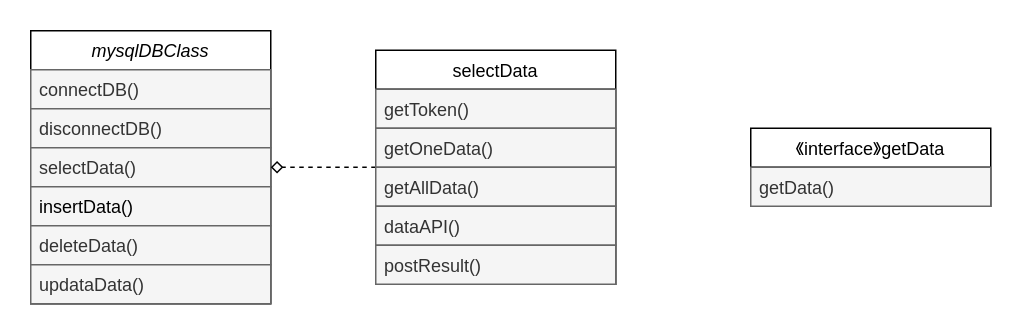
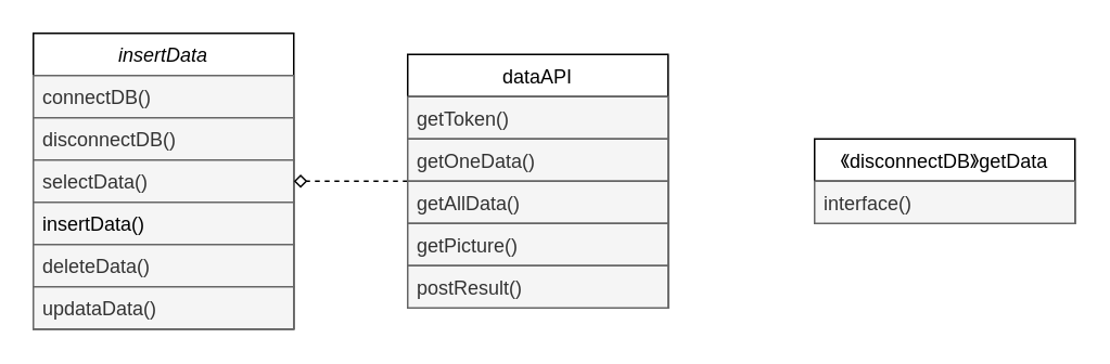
  <mxCell id="0" />
  <mxCell id="1" parent="0" />
- <mxCell id="2" value="mysqlDBClass" style="swimlane;fontStyle=2;align=center;verticalAlign=top;childLayout=stackLayout;horizontal=1;startSize=26;horizontalStack=0;resizeParent=1;resizeLast=0;collapsible=1;marginBottom=0;rounded=0;shadow=0;strokeWidth=1;" vertex="1" parent="1"><mxGeometry x="20" y="20" width="160" height="182" as="geometry"><mxRectangle x="230" y="140" width="160" height="26" as="alternateBounds" /></mxGeometry></mxCell>
+ <mxCell id="2" value="insertData" style="swimlane;fontStyle=2;align=center;verticalAlign=top;childLayout=stackLayout;horizontal=1;startSize=26;horizontalStack=0;resizeParent=1;resizeLast=0;collapsible=1;marginBottom=0;rounded=0;shadow=0;strokeWidth=1;" vertex="1" parent="1"><mxGeometry x="20" y="20" width="160" height="182" as="geometry"><mxRectangle x="230" y="140" width="160" height="26" as="alternateBounds" /></mxGeometry></mxCell>
  <mxCell id="3" value="connectDB()" style="text;align=left;verticalAlign=top;spacingLeft=4;spacingRight=4;overflow=hidden;rotatable=0;points=[[0,0.5],[1,0.5]];portConstraint=eastwest;fillColor=#f5f5f5;fontColor=#333333;strokeColor=#666666;" vertex="1" parent="2"><mxGeometry y="26" width="160" height="26" as="geometry" /></mxCell>
  <mxCell id="4" value="disconnectDB()" style="text;align=left;verticalAlign=top;spacingLeft=4;spacingRight=4;overflow=hidden;rotatable=0;points=[[0,0.5],[1,0.5]];portConstraint=eastwest;rounded=0;shadow=0;html=0;fillColor=#f5f5f5;fontColor=#333333;strokeColor=#666666;" vertex="1" parent="2"><mxGeometry y="52" width="160" height="26" as="geometry" /></mxCell>
  <mxCell id="5" value="selectData()" style="text;align=left;verticalAlign=top;spacingLeft=4;spacingRight=4;overflow=hidden;rotatable=0;points=[[0,0.5],[1,0.5]];portConstraint=eastwest;rounded=0;shadow=0;html=0;fillColor=#f5f5f5;fontColor=#333333;strokeColor=#666666;" vertex="1" parent="2"><mxGeometry y="78" width="160" height="26" as="geometry" /></mxCell>
  <mxCell id="6" value="insertData()" style="text;align=left;verticalAlign=top;spacingLeft=4;spacingRight=4;overflow=hidden;rotatable=0;points=[[0,0.5],[1,0.5]];portConstraint=eastwest;rounded=0;shadow=0;html=0;fillColor=#f5f5f5;strokeColor=#666666;" vertex="1" parent="2"><mxGeometry y="104" width="160" height="26" as="geometry" /></mxCell>
  <mxCell id="7" value="deleteData()" style="text;align=left;verticalAlign=top;spacingLeft=4;spacingRight=4;overflow=hidden;rotatable=0;points=[[0,0.5],[1,0.5]];portConstraint=eastwest;rounded=0;shadow=0;html=0;fillColor=#f5f5f5;fontColor=#333333;strokeColor=#666666;" vertex="1" parent="2"><mxGeometry y="130" width="160" height="26" as="geometry" /></mxCell>
  <mxCell id="8" value="updataData()" style="text;align=left;verticalAlign=top;spacingLeft=4;spacingRight=4;overflow=hidden;rotatable=0;points=[[0,0.5],[1,0.5]];portConstraint=eastwest;rounded=0;shadow=0;html=0;fillColor=#f5f5f5;fontColor=#333333;strokeColor=#666666;" vertex="1" parent="2"><mxGeometry y="156" width="160" height="26" as="geometry" /></mxCell>
  <mxCell id="9" style="edgeStyle=orthogonalEdgeStyle;rounded=0;orthogonalLoop=1;jettySize=auto;html=1;exitX=0;exitY=0.5;exitDx=0;exitDy=0;dashed=1;endArrow=diamond;endFill=0;entryX=1;entryY=0.5;entryDx=0;entryDy=0;" edge="1" parent="1" source="10" target="2"><mxGeometry relative="1" as="geometry"><mxPoint x="300" y="98" as="targetPoint" /></mxGeometry></mxCell>
- <mxCell id="10" value="selectData" style="swimlane;fontStyle=0;align=center;verticalAlign=top;childLayout=stackLayout;horizontal=1;startSize=26;horizontalStack=0;resizeParent=1;resizeLast=0;collapsible=1;marginBottom=0;rounded=0;shadow=0;strokeWidth=1;" vertex="1" parent="1"><mxGeometry x="250" y="33" width="160" height="156" as="geometry"><mxRectangle x="550" y="140" width="160" height="26" as="alternateBounds" /></mxGeometry></mxCell>
+ <mxCell id="10" value="dataAPI" style="swimlane;fontStyle=0;align=center;verticalAlign=top;childLayout=stackLayout;horizontal=1;startSize=26;horizontalStack=0;resizeParent=1;resizeLast=0;collapsible=1;marginBottom=0;rounded=0;shadow=0;strokeWidth=1;" vertex="1" parent="1"><mxGeometry x="250" y="33" width="160" height="156" as="geometry"><mxRectangle x="550" y="140" width="160" height="26" as="alternateBounds" /></mxGeometry></mxCell>
  <mxCell id="11" value="getToken()" style="text;align=left;verticalAlign=top;spacingLeft=4;spacingRight=4;overflow=hidden;rotatable=0;points=[[0,0.5],[1,0.5]];portConstraint=eastwest;fillColor=#f5f5f5;fontColor=#333333;strokeColor=#666666;" vertex="1" parent="10"><mxGeometry y="26" width="160" height="26" as="geometry" /></mxCell>
  <mxCell id="12" value="getOneData()" style="text;align=left;verticalAlign=top;spacingLeft=4;spacingRight=4;overflow=hidden;rotatable=0;points=[[0,0.5],[1,0.5]];portConstraint=eastwest;rounded=0;shadow=0;html=0;fillColor=#f5f5f5;fontColor=#333333;strokeColor=#666666;" vertex="1" parent="10"><mxGeometry y="52" width="160" height="26" as="geometry" /></mxCell>
  <mxCell id="13" value="getAllData()" style="text;align=left;verticalAlign=top;spacingLeft=4;spacingRight=4;overflow=hidden;rotatable=0;points=[[0,0.5],[1,0.5]];portConstraint=eastwest;rounded=0;shadow=0;html=0;fillColor=#f5f5f5;fontColor=#333333;strokeColor=#666666;" vertex="1" parent="10"><mxGeometry y="78" width="160" height="26" as="geometry" /></mxCell>
- <mxCell id="14" value="dataAPI()" style="text;align=left;verticalAlign=top;spacingLeft=4;spacingRight=4;overflow=hidden;rotatable=0;points=[[0,0.5],[1,0.5]];portConstraint=eastwest;rounded=0;shadow=0;html=0;fillColor=#f5f5f5;fontColor=#333333;strokeColor=#666666;" vertex="1" parent="10"><mxGeometry y="104" width="160" height="26" as="geometry" /></mxCell>
+ <mxCell id="14" value="getPicture()" style="text;align=left;verticalAlign=top;spacingLeft=4;spacingRight=4;overflow=hidden;rotatable=0;points=[[0,0.5],[1,0.5]];portConstraint=eastwest;rounded=0;shadow=0;html=0;fillColor=#f5f5f5;fontColor=#333333;strokeColor=#666666;" vertex="1" parent="10"><mxGeometry y="104" width="160" height="26" as="geometry" /></mxCell>
  <mxCell id="15" value="postResult()" style="text;align=left;verticalAlign=top;spacingLeft=4;spacingRight=4;overflow=hidden;rotatable=0;points=[[0,0.5],[1,0.5]];portConstraint=eastwest;rounded=0;shadow=0;html=0;fillColor=#f5f5f5;fontColor=#333333;strokeColor=#666666;" vertex="1" parent="10"><mxGeometry y="130" width="160" height="26" as="geometry" /></mxCell>
- <mxCell id="16" value="《interface》getData" style="swimlane;fontStyle=0;align=center;verticalAlign=top;childLayout=stackLayout;horizontal=1;startSize=26;horizontalStack=0;resizeParent=1;resizeLast=0;collapsible=1;marginBottom=0;rounded=0;shadow=0;strokeWidth=1;" vertex="1" parent="1"><mxGeometry x="500" y="85" width="160" height="52" as="geometry"><mxRectangle x="550" y="140" width="160" height="26" as="alternateBounds" /></mxGeometry></mxCell>
- <mxCell id="17" value="getData()" style="text;align=left;verticalAlign=top;spacingLeft=4;spacingRight=4;overflow=hidden;rotatable=0;points=[[0,0.5],[1,0.5]];portConstraint=eastwest;rounded=0;shadow=0;html=0;fillColor=#f5f5f5;fontColor=#333333;strokeColor=#666666;" vertex="1" parent="16"><mxGeometry y="26" width="160" height="26" as="geometry" /></mxCell>
+ <mxCell id="16" value="《disconnectDB》getData" style="swimlane;fontStyle=0;align=center;verticalAlign=top;childLayout=stackLayout;horizontal=1;startSize=26;horizontalStack=0;resizeParent=1;resizeLast=0;collapsible=1;marginBottom=0;rounded=0;shadow=0;strokeWidth=1;" vertex="1" parent="1"><mxGeometry x="500" y="85" width="160" height="52" as="geometry"><mxRectangle x="550" y="140" width="160" height="26" as="alternateBounds" /></mxGeometry></mxCell>
+ <mxCell id="17" value="interface()" style="text;align=left;verticalAlign=top;spacingLeft=4;spacingRight=4;overflow=hidden;rotatable=0;points=[[0,0.5],[1,0.5]];portConstraint=eastwest;rounded=0;shadow=0;html=0;fillColor=#f5f5f5;fontColor=#333333;strokeColor=#666666;" vertex="1" parent="16"><mxGeometry y="26" width="160" height="26" as="geometry" /></mxCell>
